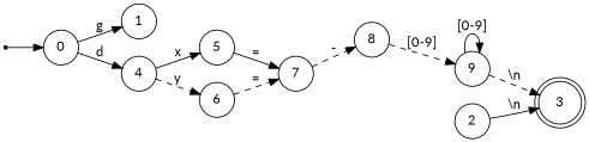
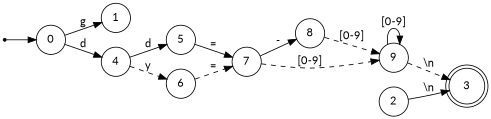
  digraph {
    fontname=Lato
    rankdir=LR
    node [fontname=Lato shape=circle]
    edge [fontname=Lato style=solid]
    s [shape=point]
    0
    1
    4
    5
    6
    3 [peripheries=2]
    2
    7
    8
    9
    s -> 0
    0 -> 1 [label=g]
    0 -> 4 [label=d]
-   4 -> 5 [label=x]
+   4 -> 5 [label=d]
    4 -> 6 [label=y style=dashed]
    5 -> 7 [label="="]
    6 -> 7 [label="=" style=dashed]
    2 -> 3 [label="\\n"]
-   7 -> 8 [label="-" style=dashed]
+   7 -> 8 [label="-"]
+   7 -> 9 [label="[0-9]" style=dashed]
    8 -> 9 [label="[0-9]" style=dashed]
    9 -> 3 [label="\\n" style=dashed]
    9 -> 9 [label="[0-9]"]
  }
